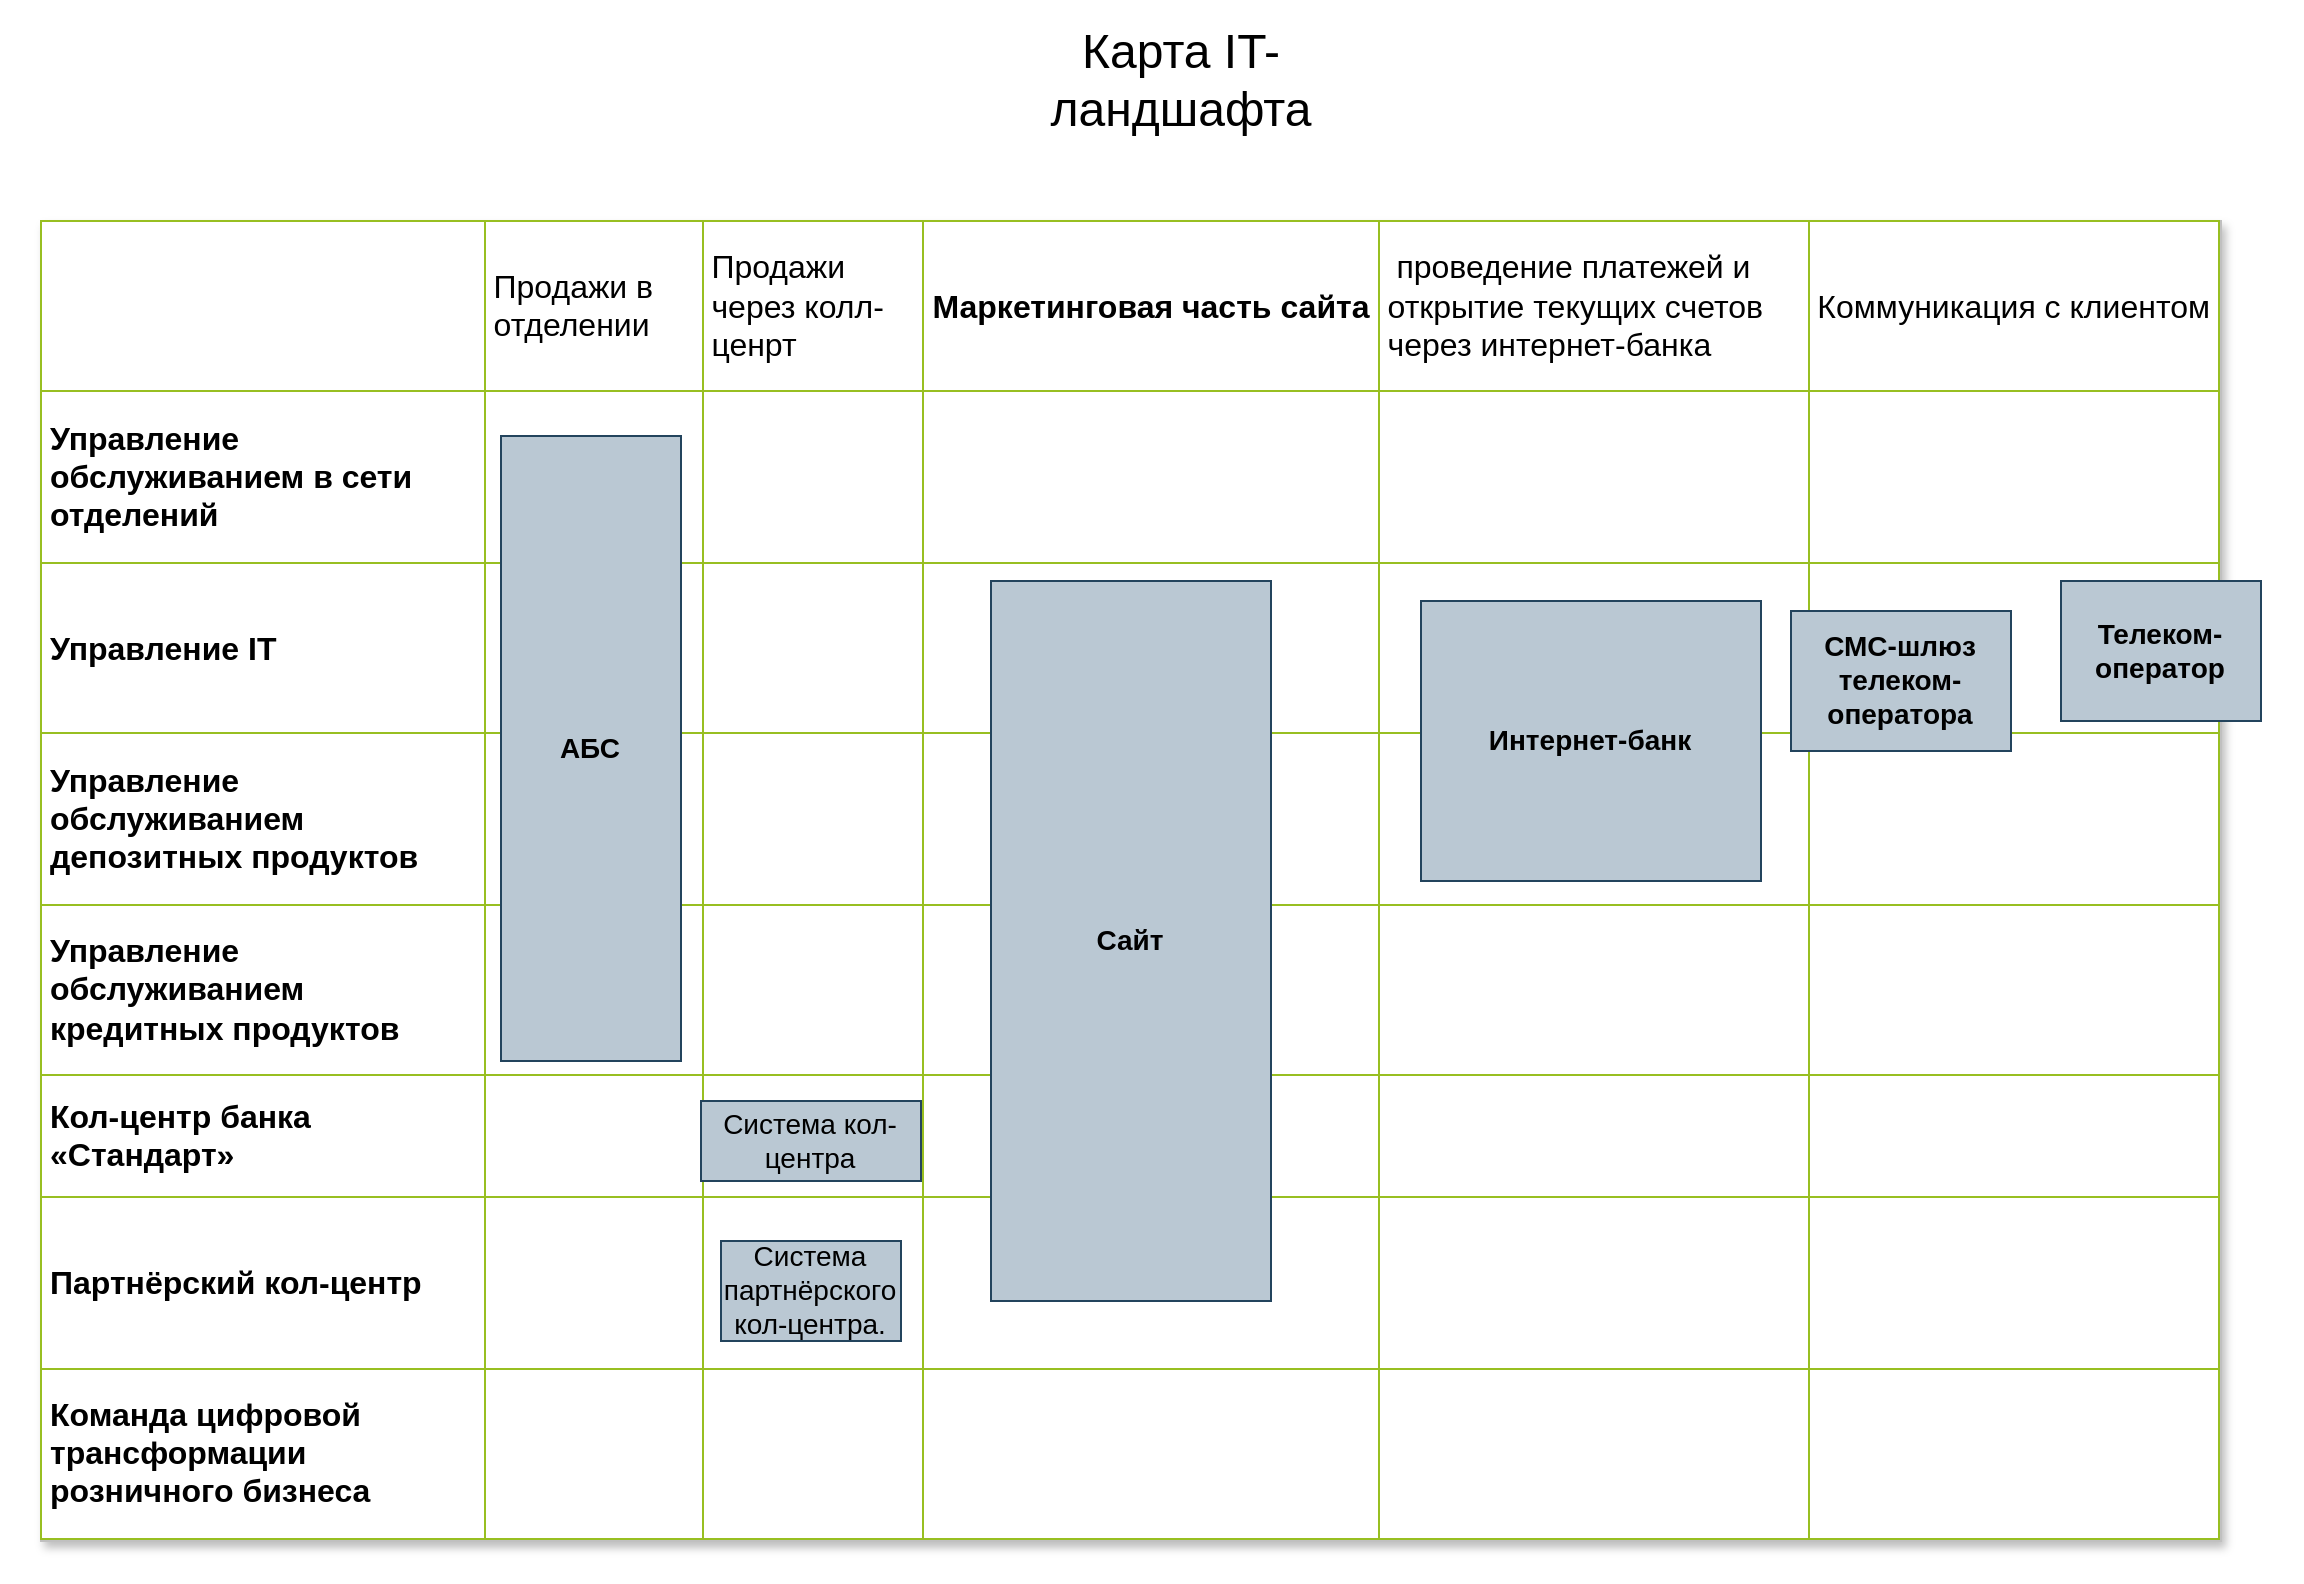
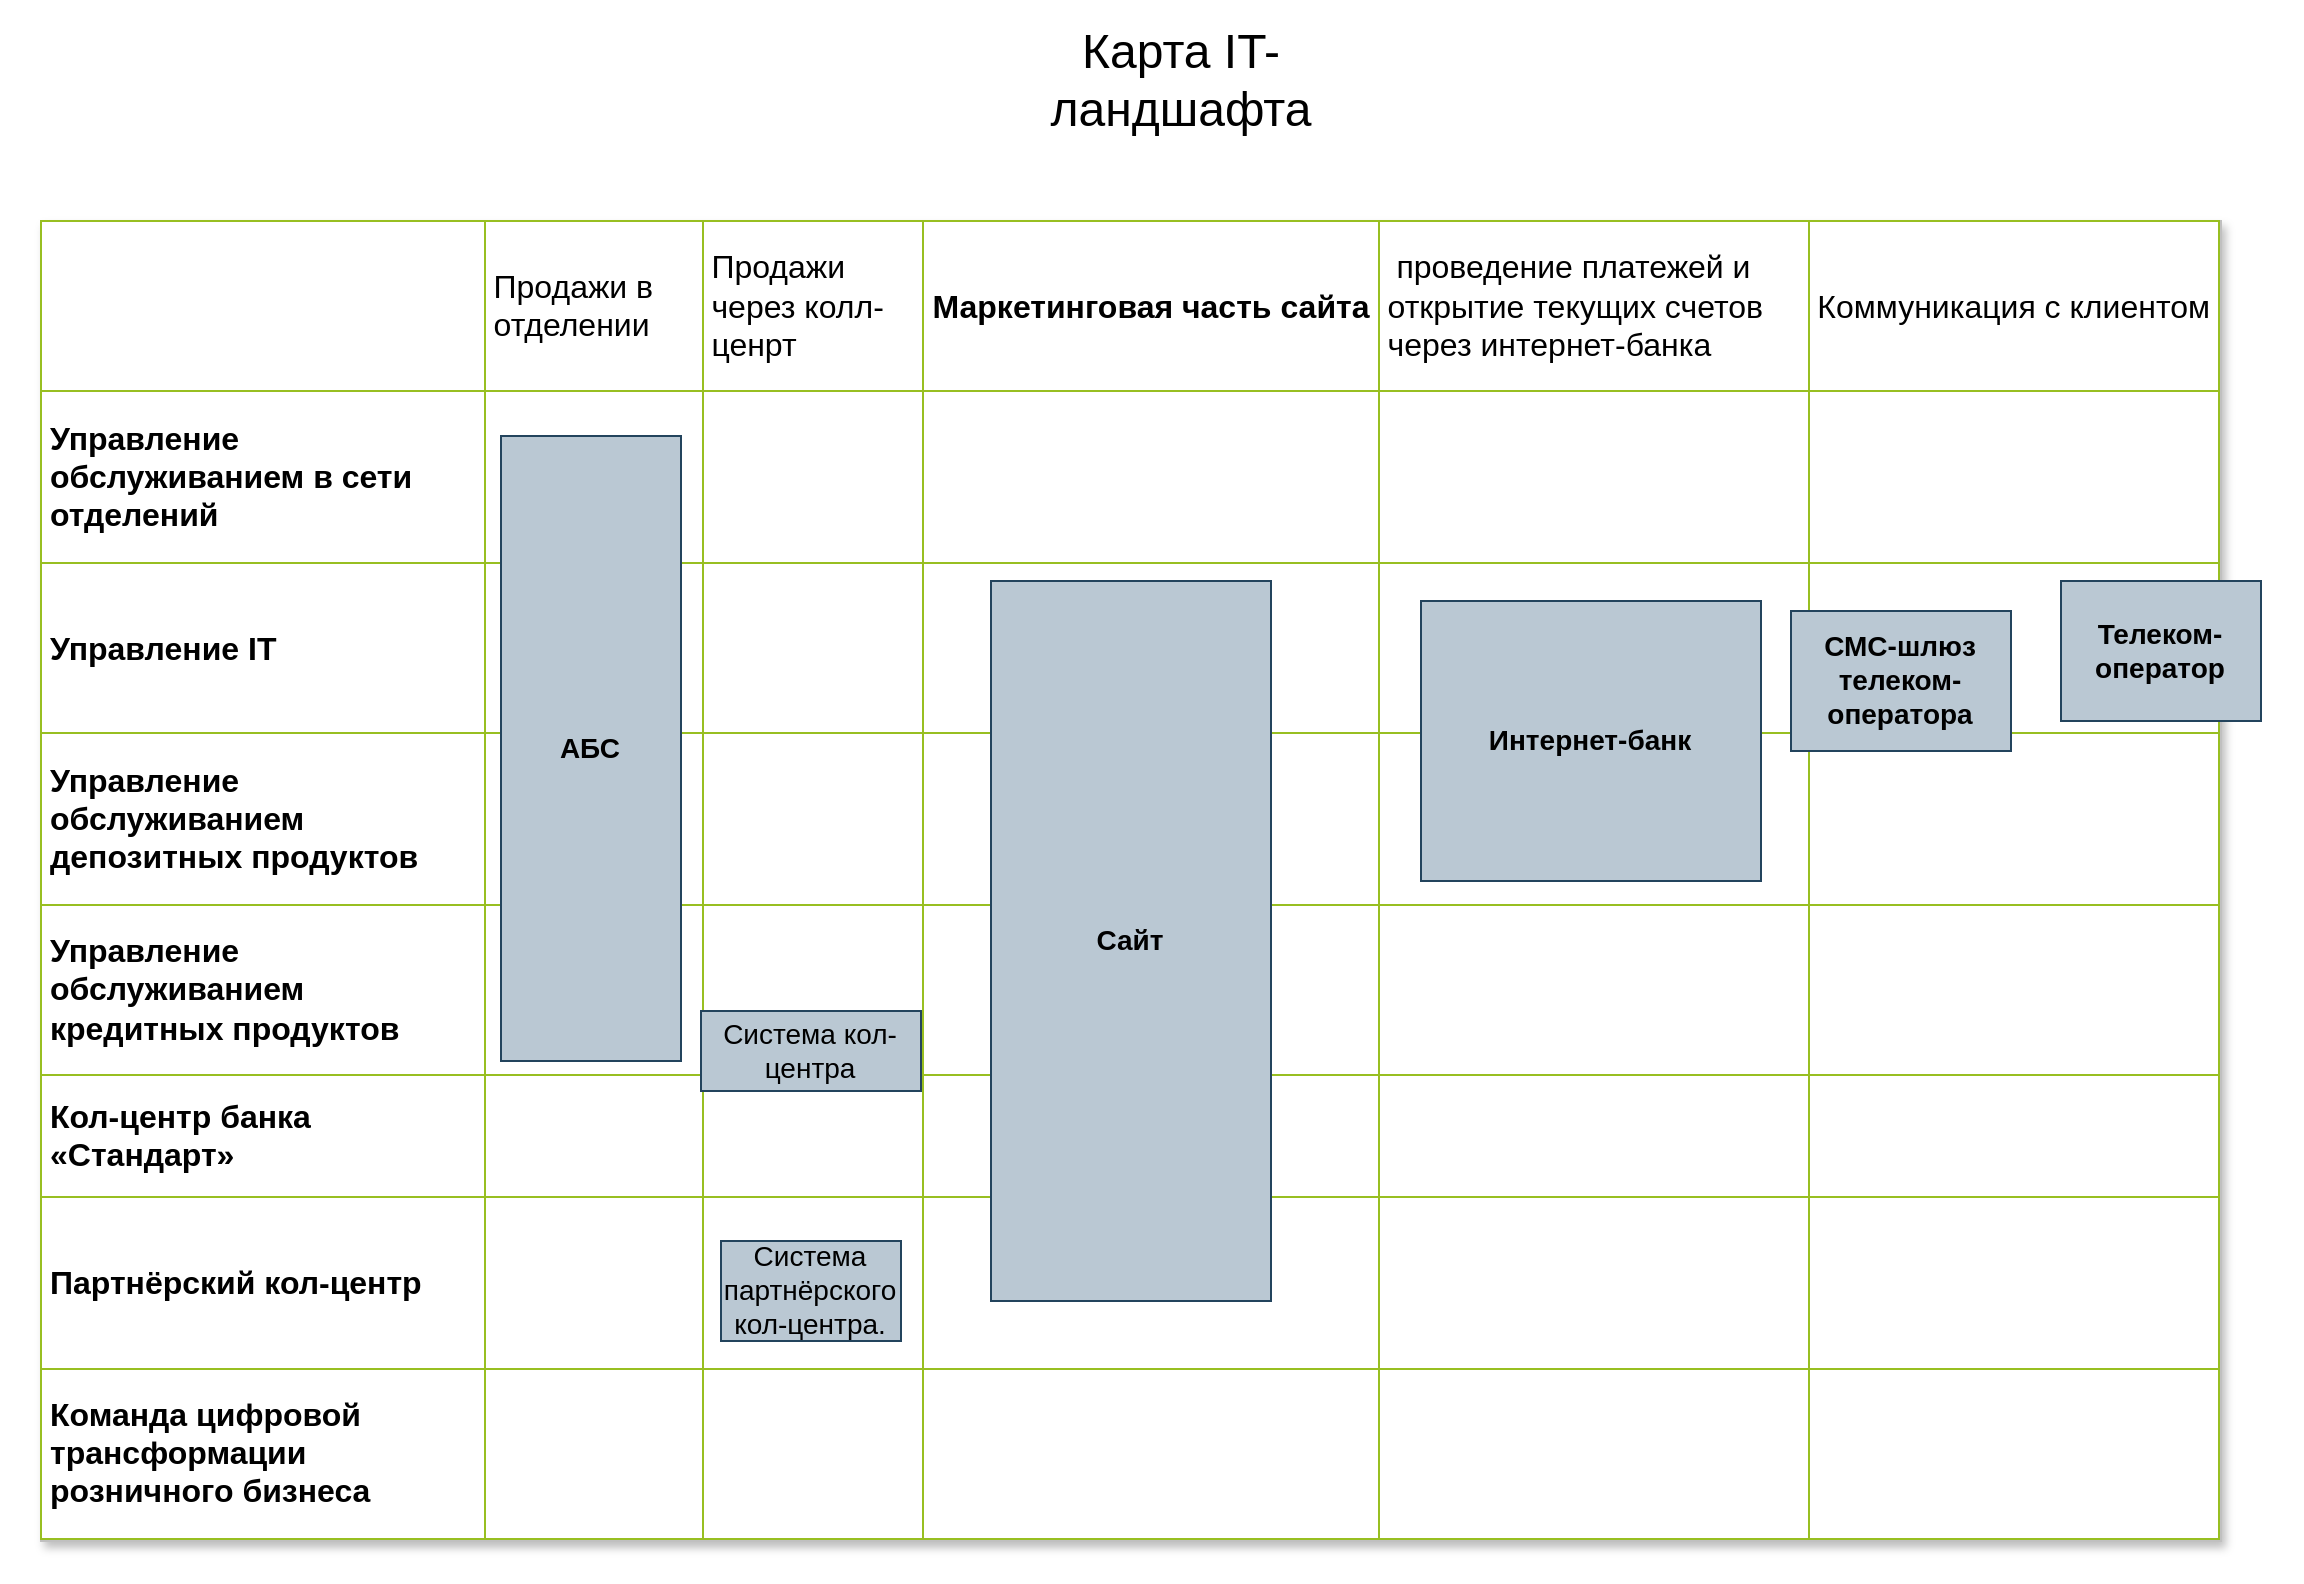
  <mxCell id="0" style=";html=1;" />
  <mxCell id="1" style=";html=1;" parent="0" />
  <mxCell id="2" value="&lt;table style=&quot;width: 100% ; height: 100% ; border-collapse: collapse&quot; cellpadding=&quot;4&quot; width=&quot;100%&quot; border=&quot;1&quot;&gt;&lt;tbody&gt;&lt;tr style=&quot;border: 1px solid rgb(152, 191, 33);&quot;&gt;&lt;th&gt;&lt;br&gt;&lt;/th&gt;&lt;th&gt;&lt;font face=&quot;YS Text, sans-serif&quot;&gt;&lt;span style=&quot;font-weight: 400; white-space: pre-line;&quot;&gt;Продажи в отделении&lt;/span&gt;&lt;/font&gt;&lt;/th&gt;&lt;th&gt;&lt;font face=&quot;YS Text, sans-serif&quot;&gt;&lt;span style=&quot;font-weight: 400; white-space: pre-line;&quot;&gt;Продажи через колл-ценрт&lt;/span&gt;&lt;/font&gt;&lt;/th&gt;&lt;th&gt;Маркетинговая часть сайта&lt;/th&gt;&lt;td&gt;&lt;span style=&quot;font-family: &amp;quot;YS Text&amp;quot;, sans-serif; white-space: pre-wrap;&quot;&gt; проведение платежей и открытие текущих счетов через &lt;/span&gt;&lt;span style=&quot;font-family: &amp;quot;YS Text&amp;quot;, sans-serif; white-space: pre-wrap;&quot;&gt;интернет-банка&lt;/span&gt;&lt;/td&gt;&lt;td&gt;Коммуникация с клиентом&lt;/td&gt;&lt;/tr&gt;&lt;tr style=&quot;border: 1px solid rgb(152, 191, 33);&quot;&gt;&lt;td style=&quot;border: 1px solid rgb(152, 191, 33);&quot;&gt;&lt;strong style=&quot;box-sizing: inherit; font-family: &amp;quot;YS Text&amp;quot;, sans-serif; white-space: pre-line;&quot;&gt;Управление обслуживанием в сети отделений&lt;/strong&gt;&lt;/td&gt;&lt;td&gt;&lt;/td&gt;&lt;td&gt;&lt;br&gt;&lt;/td&gt;&lt;td&gt;&lt;br&gt;&lt;/td&gt;&lt;td&gt;&lt;br&gt;&lt;/td&gt;&lt;td&gt;&lt;br&gt;&lt;/td&gt;&lt;/tr&gt;&lt;tr style=&quot;border: 1px solid rgb(152, 191, 33);&quot;&gt;&lt;td style=&quot;border: 1px solid rgb(152, 191, 33);&quot;&gt;&lt;strong style=&quot;box-sizing: inherit; font-family: &amp;quot;YS Text&amp;quot;, sans-serif; white-space: pre-line;&quot;&gt;&lt;br&gt;Управление IT&lt;br&gt;&lt;br&gt;&lt;/strong&gt;&lt;/td&gt;&lt;td&gt;&lt;/td&gt;&lt;td&gt;&lt;br&gt;&lt;/td&gt;&lt;td&gt;&lt;br&gt;&lt;/td&gt;&lt;td&gt;&lt;br&gt;&lt;/td&gt;&lt;td&gt;&lt;br&gt;&lt;/td&gt;&lt;/tr&gt;&lt;tr style=&quot;border: 1px solid rgb(152, 191, 33);&quot;&gt;&lt;td style=&quot;border: 1px solid rgb(152, 191, 33);&quot;&gt;&lt;strong style=&quot;box-sizing: inherit; font-family: &amp;quot;YS Text&amp;quot;, sans-serif; white-space: pre-line;&quot;&gt;Управление обслуживанием депозитных продуктов&lt;/strong&gt;&lt;/td&gt;&lt;td&gt;&lt;/td&gt;&lt;td&gt;&lt;br&gt;&lt;/td&gt;&lt;td&gt;&lt;br&gt;&lt;/td&gt;&lt;td&gt;&lt;/td&gt;&lt;td&gt;&lt;br&gt;&lt;/td&gt;&lt;/tr&gt;&lt;tr style=&quot;border: 1px solid rgb(152, 191, 33);&quot;&gt;&lt;td style=&quot;border: 1px solid rgb(152, 191, 33);&quot;&gt;&lt;strong style=&quot;box-sizing: inherit; font-family: &amp;quot;YS Text&amp;quot;, sans-serif; white-space: pre-line;&quot;&gt;Управление обслуживанием кредитных продуктов&lt;/strong&gt;&lt;/td&gt;&lt;td&gt;&lt;/td&gt;&lt;td&gt;&lt;br&gt;&lt;/td&gt;&lt;td&gt;&lt;br&gt;&lt;/td&gt;&lt;td&gt;&lt;br&gt;&lt;/td&gt;&lt;td&gt;&lt;br&gt;&lt;/td&gt;&lt;/tr&gt;&lt;tr style=&quot;border: 1px solid rgb(152, 191, 33);&quot;&gt;&lt;td style=&quot;border: 1px solid rgb(152, 191, 33);&quot;&gt;&lt;strong style=&quot;box-sizing: inherit; font-family: &amp;quot;YS Text&amp;quot;, sans-serif; white-space: pre-line;&quot;&gt;Кол-центр банка «Стандарт»&lt;/strong&gt;&lt;/td&gt;&lt;td&gt;&lt;br&gt;&lt;/td&gt;&lt;td&gt;&lt;/td&gt;&lt;td&gt;&lt;br&gt;&lt;/td&gt;&lt;td&gt;&lt;br&gt;&lt;/td&gt;&lt;td&gt;&lt;br&gt;&lt;/td&gt;&lt;/tr&gt;&lt;tr style=&quot;border: 1px solid rgb(152, 191, 33);&quot;&gt;&lt;td style=&quot;border: 1px solid rgb(152, 191, 33);&quot;&gt;&lt;strong style=&quot;box-sizing: inherit; font-family: &amp;quot;YS Text&amp;quot;, sans-serif; white-space: pre-line;&quot;&gt;&lt;br/&gt;Партнёрский кол-центр&lt;br&gt;&lt;br&gt;&lt;/strong&gt;&lt;/td&gt;&lt;td&gt;&lt;br&gt;&lt;/td&gt;&lt;td&gt;&lt;/td&gt;&lt;td&gt;&lt;br&gt;&lt;/td&gt;&lt;td&gt;&lt;br&gt;&lt;/td&gt;&lt;td&gt;&lt;br&gt;&lt;/td&gt;&lt;/tr&gt;&lt;tr style=&quot;border: 1px solid rgb(152, 191, 33);&quot;&gt;&lt;td style=&quot;border: 1px solid rgb(152, 191, 33);&quot;&gt;&lt;strong style=&quot;box-sizing: inherit; font-family: &amp;quot;YS Text&amp;quot;, sans-serif; white-space: pre-line;&quot;&gt;Команда цифровой трансформации розничного бизнеса&lt;/strong&gt;&lt;/td&gt;&lt;td&gt;&lt;br&gt;&lt;/td&gt;&lt;td&gt;&lt;br&gt;&lt;/td&gt;&lt;td&gt;&lt;br&gt;&lt;/td&gt;&lt;td&gt;&lt;br&gt;&lt;/td&gt;&lt;td&gt;&lt;br&gt;&lt;/td&gt;&lt;/tr&gt;&lt;/tbody&gt;&lt;/table&gt;" style="text;html=1;strokeColor=#c0c0c0;fillColor=#ffffff;overflow=fill;rounded=0;shadow=1;fontSize=16;fontColor=light-dark(#000000,#FFFFFF);labelBackgroundColor=none;verticalAlign=middle;" parent="1" vertex="1"><mxGeometry x="20" y="110" width="1090" height="660" as="geometry" /></mxCell>
  <mxCell id="3" value="&lt;span style=&quot;font-family: &amp;quot;YS Text&amp;quot;, Arial, Helvetica, sans-serif; font-weight: 500; text-align: start; text-wrap-mode: wrap;&quot;&gt;Карта IT-ландшафта&lt;/span&gt;" style="text;strokeColor=none;fillColor=none;html=1;fontSize=24;fontStyle=1;verticalAlign=middle;align=center;rounded=0;shadow=1;fontColor=light-dark(#000000,#FFFFFF);labelBackgroundColor=none;" parent="1" vertex="1"><mxGeometry x="200" y="20" width="780" height="40" as="geometry" /></mxCell>
  <mxCell id="4" value="&lt;strong style=&quot;box-sizing: inherit; font-family: &amp;quot;YS Text&amp;quot;, sans-serif; text-align: left; white-space-collapse: preserve-breaks;&quot;&gt;АБС&lt;/strong&gt;" style="rounded=0;whiteSpace=wrap;html=1;labelBackgroundColor=none;fillColor=#bac8d3;strokeColor=#23445d;fontSize=14;" parent="1" vertex="1"><mxGeometry x="250" y="217.5" width="90" height="312.5" as="geometry" /></mxCell>
  <mxCell id="5" value="&lt;strong style=&quot;box-sizing: inherit; font-family: &amp;quot;YS Text&amp;quot;, sans-serif; text-align: left; white-space-collapse: preserve-breaks;&quot;&gt;Сайт&lt;/strong&gt;" style="rounded=0;whiteSpace=wrap;html=1;labelBackgroundColor=none;fillColor=#bac8d3;strokeColor=#23445d;fontSize=14;" parent="1" vertex="1"><mxGeometry x="495" y="290" width="140" height="360" as="geometry" /></mxCell>
  <mxCell id="6" value="&lt;strong style=&quot;box-sizing: inherit; font-family: &amp;quot;YS Text&amp;quot;, sans-serif; text-align: left; white-space-collapse: preserve-breaks;&quot;&gt;Интернет-банк&lt;/strong&gt;" style="rounded=0;whiteSpace=wrap;html=1;labelBackgroundColor=none;fillColor=#bac8d3;strokeColor=#23445d;fontSize=14;" parent="1" vertex="1"><mxGeometry x="710" y="300" width="170" height="140" as="geometry" /></mxCell>
- <mxCell id="7" value="Система кол-центра" style="rounded=0;whiteSpace=wrap;html=1;labelBackgroundColor=none;fillColor=#bac8d3;strokeColor=#23445d;fontSize=14;" parent="1" vertex="1"><mxGeometry x="350" y="550" width="110" height="40" as="geometry" /></mxCell>
+ <mxCell id="7" value="Система кол-центра" style="rounded=0;whiteSpace=wrap;html=1;labelBackgroundColor=none;fillColor=#bac8d3;strokeColor=#23445d;fontSize=14;" parent="1" vertex="1"><mxGeometry x="350" y="505" width="110" height="40" as="geometry" /></mxCell>
  <mxCell id="8" value="Система партнёрского кол-центра." style="rounded=0;whiteSpace=wrap;html=1;labelBackgroundColor=none;fillColor=#bac8d3;strokeColor=#23445d;fontSize=14;" parent="1" vertex="1"><mxGeometry x="360" y="620" width="90" height="50" as="geometry" /></mxCell>
  <mxCell id="9" value="&lt;strong style=&quot;text-align: left; box-sizing: inherit; font-family: &amp;quot;YS Text&amp;quot;, sans-serif; white-space-collapse: preserve-breaks;&quot;&gt;СМС-шлюз телеком-оператора&lt;/strong&gt;" style="rounded=0;whiteSpace=wrap;html=1;labelBackgroundColor=none;fillColor=#bac8d3;strokeColor=#23445d;fontSize=14;" parent="1" vertex="1"><mxGeometry x="895" y="305" width="110" height="70" as="geometry" /></mxCell>
  <mxCell id="10" value="&lt;strong style=&quot;text-align: left; box-sizing: inherit; font-family: &amp;quot;YS Text&amp;quot;, sans-serif; white-space-collapse: preserve-breaks;&quot;&gt;Телеком-оператор&lt;/strong&gt;" style="rounded=0;whiteSpace=wrap;html=1;labelBackgroundColor=none;fillColor=#bac8d3;strokeColor=#23445d;fontSize=14;" parent="1" vertex="1"><mxGeometry x="1030" y="290" width="100" height="70" as="geometry" /></mxCell>
